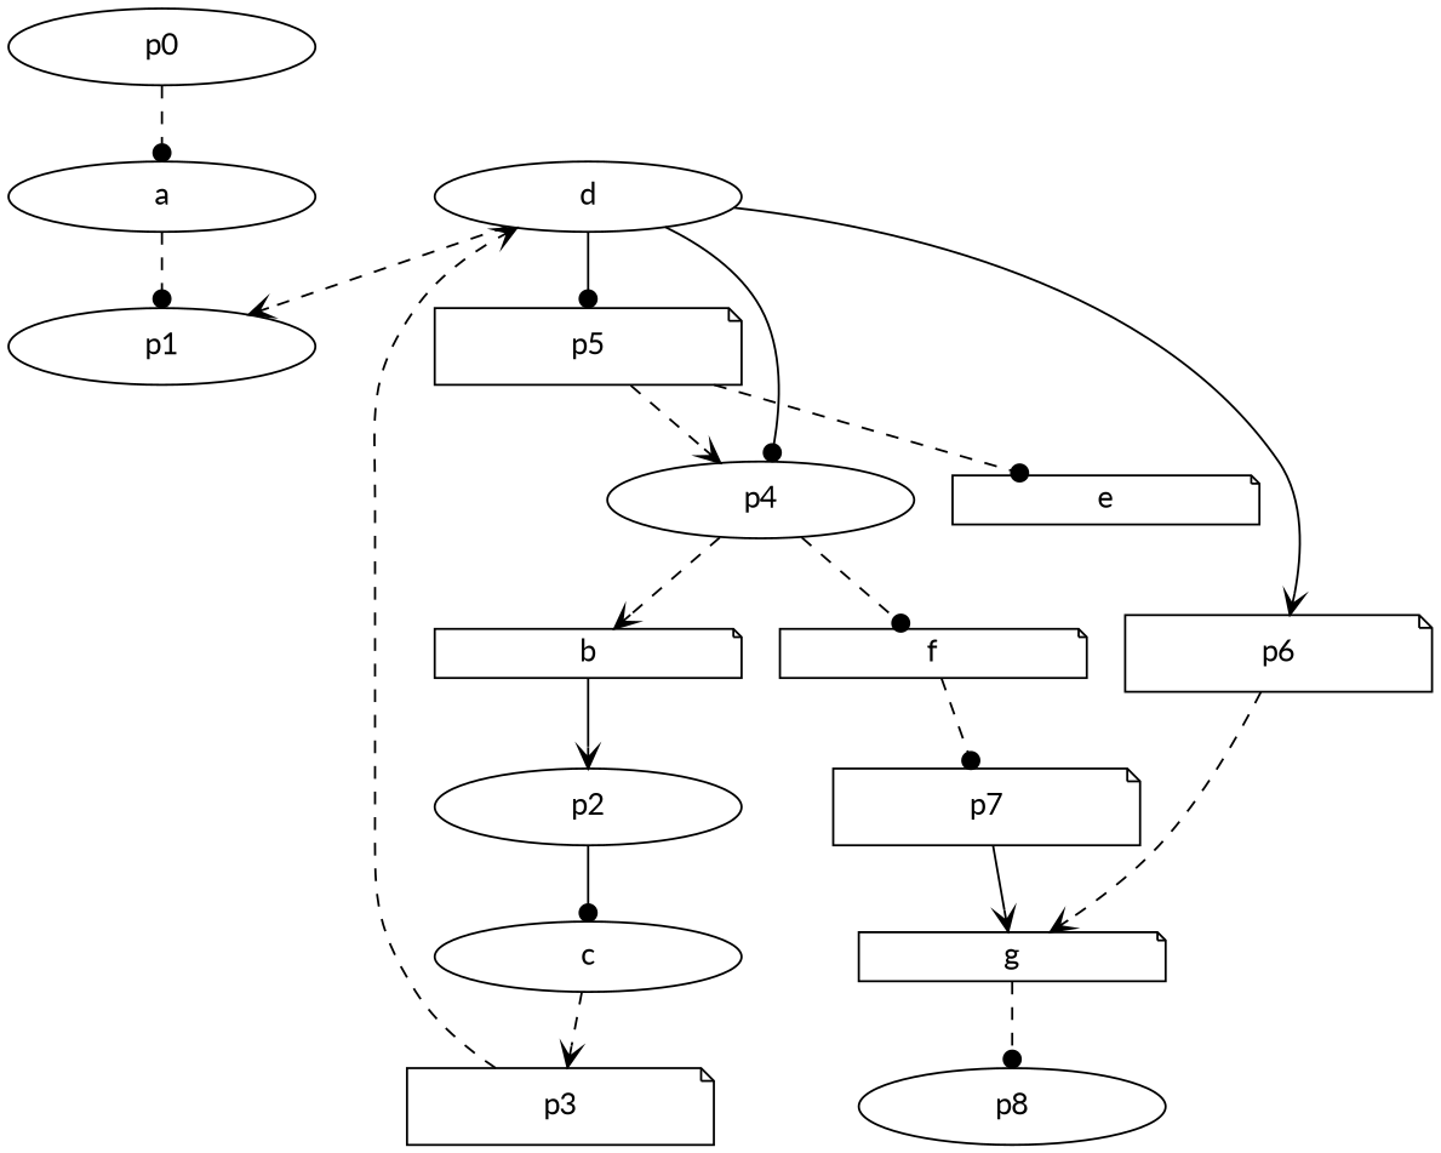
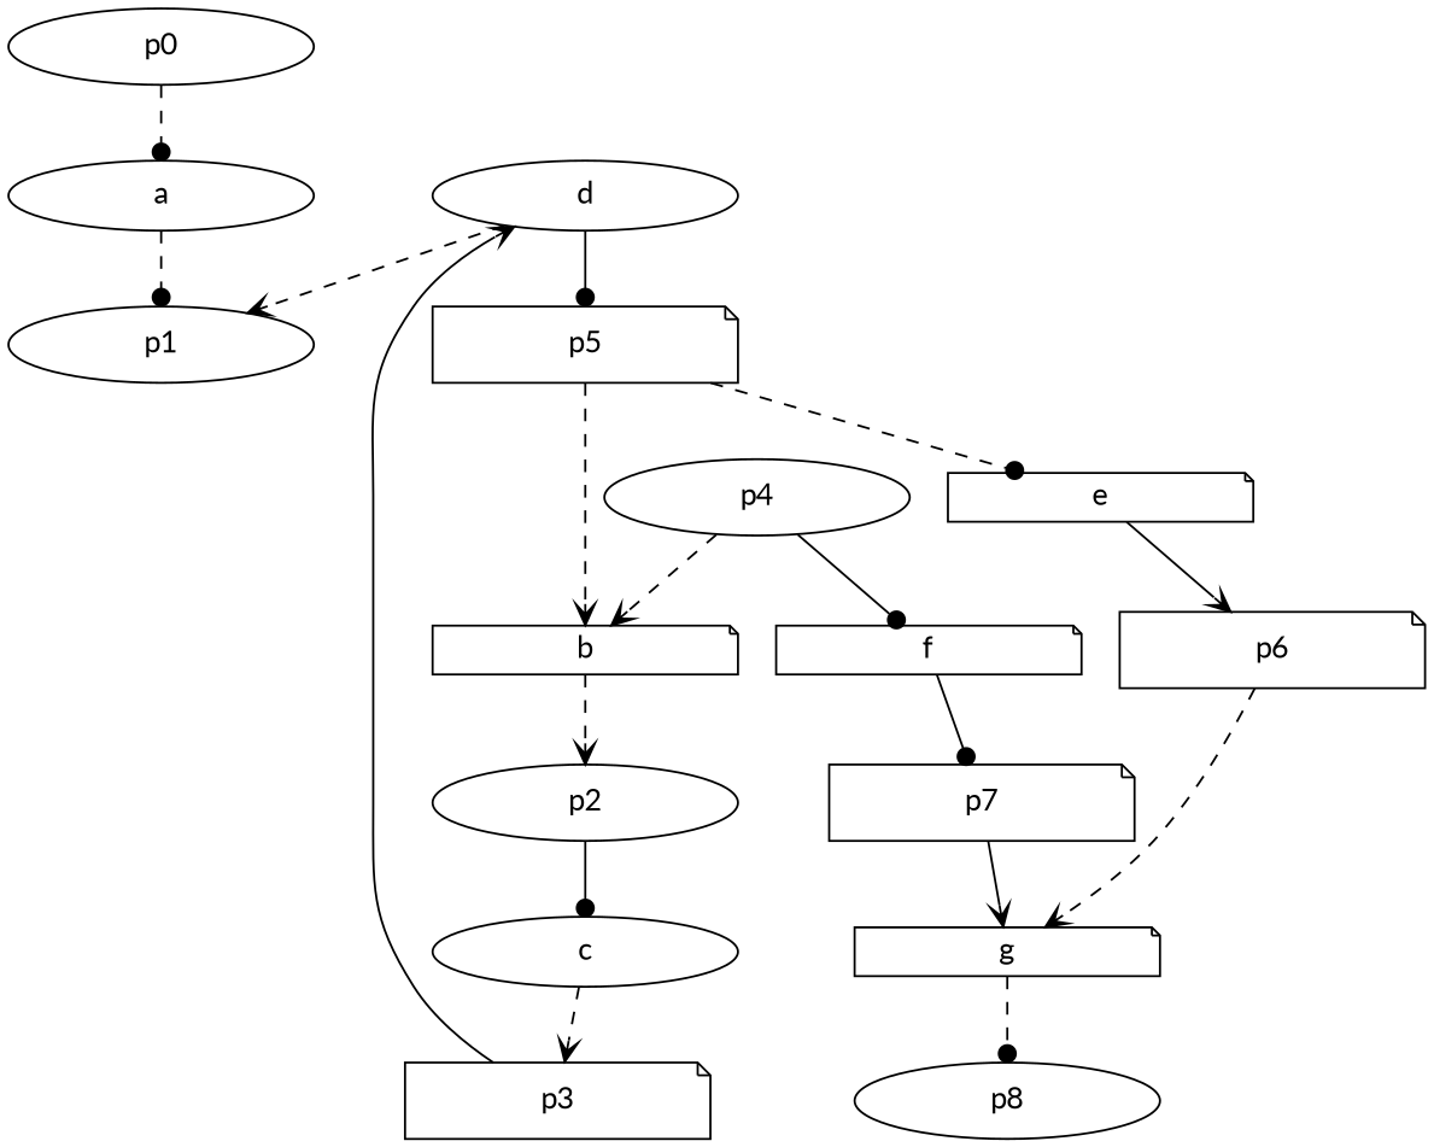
  digraph {
    fontname=Lato
    node [fixedsize=true fontname=Lato shape=ellipse]
    edge [arrowhead=dot fontname=Lato style=dashed]
    p0 [width=2]
    p1 [width=2]
    p2 [width=2]
    p3 [shape=note width=2]
    p4 [width=2]
    p5 [shape=note width=2]
    p6 [shape=note width=2]
    p7 [shape=note width=2]
    p8 [width=2]
    a [height=0.2 width=2 fixedsize=""]
    b [height=0.2 shape=note width=2 fixedsize=""]
    c [height=0.2 width=2 fixedsize=""]
    d [height=0.2 width=2 fixedsize=""]
    e [height=0.2 shape=note width=2 fixedsize=""]
    f [height=0.2 shape=note width=2 fixedsize=""]
    g [height=0.2 shape=note width=2 fixedsize=""]
    subgraph sub_1 {
      color=gray
      shape=circle
      p0
      p1
      p2
      p3
      p4
      p5
      p6
      p7
      p8
    }
    subgraph sub_2 {
      a
      b
      c
      d
      e
      f
      g
    }
    p0 -> a
    p2 -> c [style=solid]
-   p3 -> d [arrowhead=vee]
+   p3 -> d [arrowhead=vee style=solid]
    p4 -> b [arrowhead=vee]
-   p4 -> f
-   p5 -> p4 [arrowhead=vee]
+   p4 -> f [style=solid]
+   p5 -> b [arrowhead=vee]
    p5 -> e
    p6 -> g [arrowhead=vee]
    p7 -> g [arrowhead=vee style=solid]
    a -> p1
-   b -> p2 [arrowhead=vee style=solid]
+   b -> p2 [arrowhead=vee]
    c -> p3 [arrowhead=vee]
    d -> p1 [arrowhead=vee]
-   d -> p4 [style=solid]
    d -> p5 [style=solid]
-   d -> p6 [arrowhead=vee style=solid]
-   f -> p7
+   e -> p6 [arrowhead=vee style=solid]
+   f -> p7 [style=solid]
    g -> p8
  }
